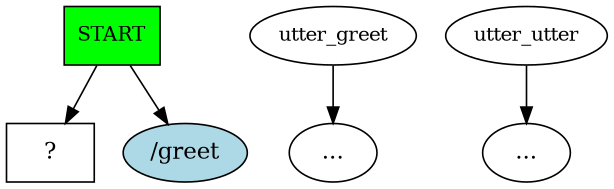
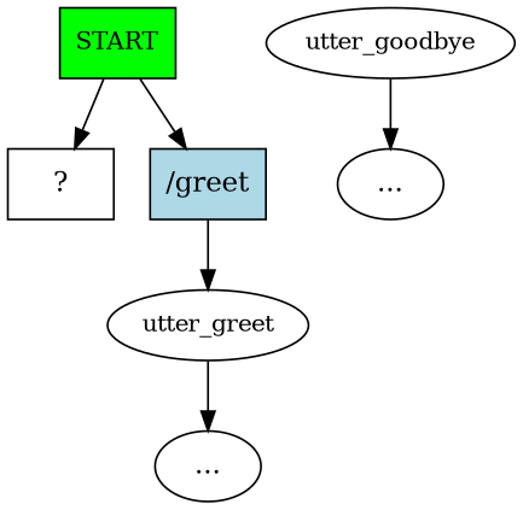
  digraph {
    n1 [fillcolor=green fontsize=12 label=START shape=box style=filled]
    n2 [label="  ?  " shape=rect]
-   n3 [fillcolor=lightblue label="\/greet" shape=ellipse style=filled]
+   n3 [fillcolor=lightblue label="\/greet" shape=rect style=filled]
    n4 [fontsize=12 label=utter_greet]
    n5 [label="..."]
-   n6 [fontsize=12 label=utter_utter]
+   n6 [fontsize=12 label=utter_goodbye]
    n7 [label="..."]
    n1 -> n2
    n1 -> n3
+   n3 -> n4
    n4 -> n5
    n6 -> n7
  }
